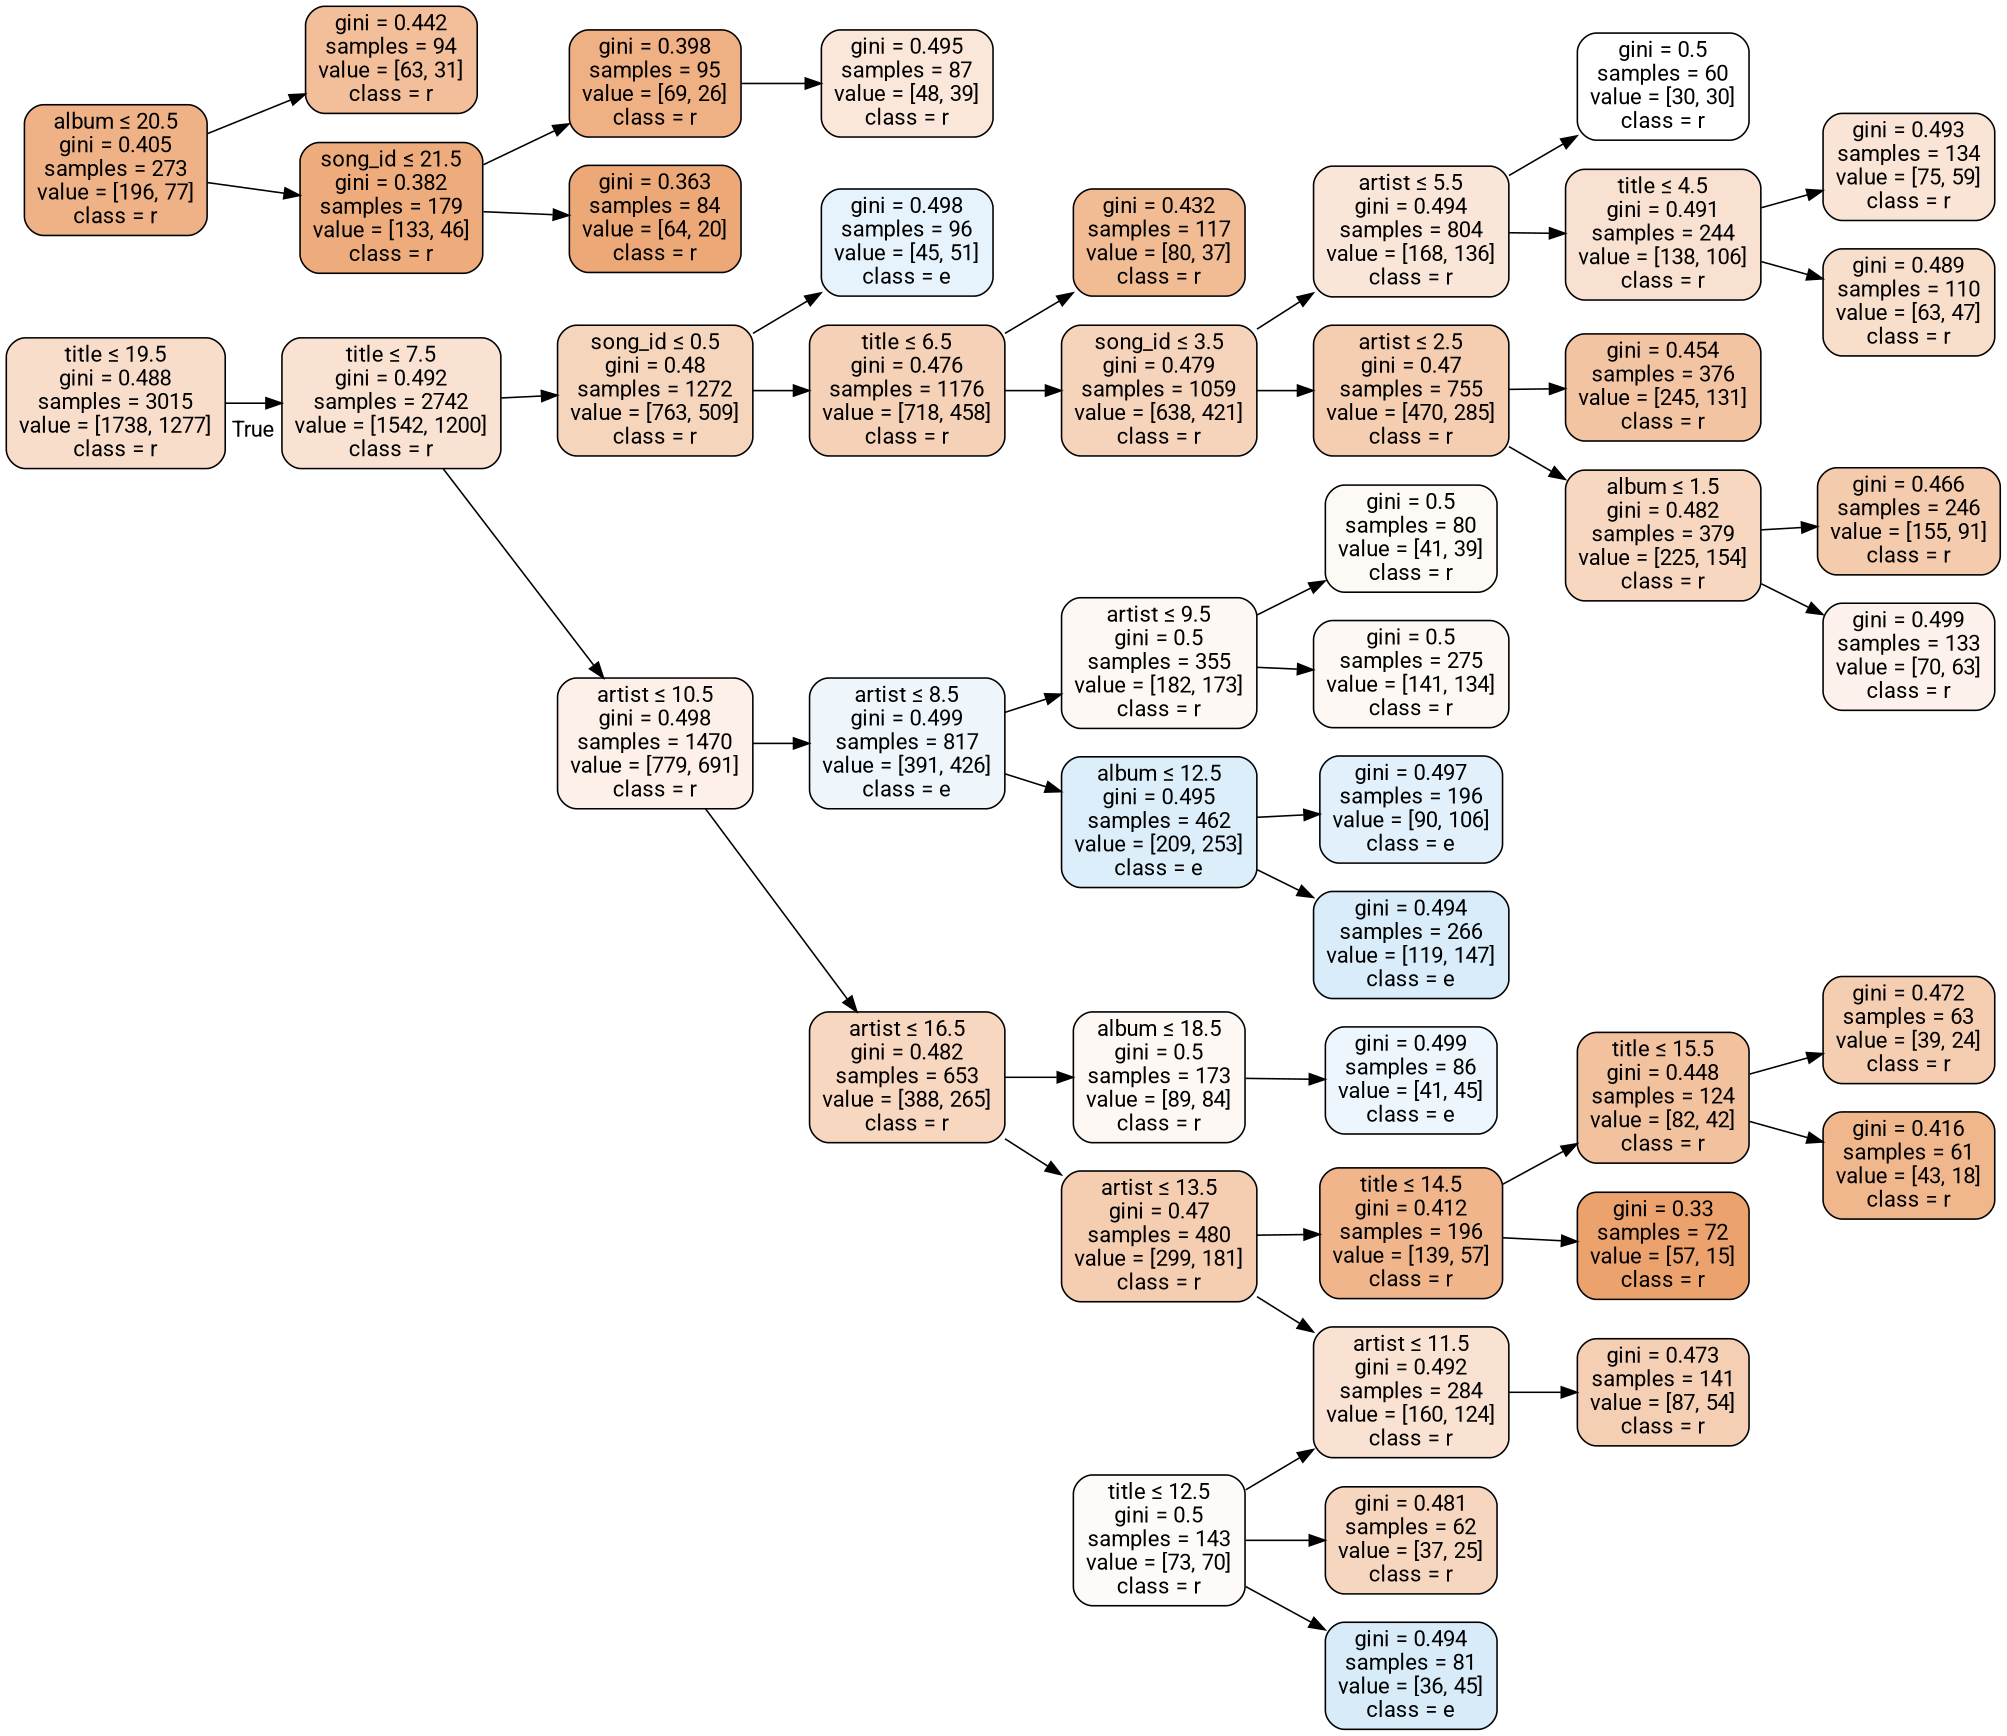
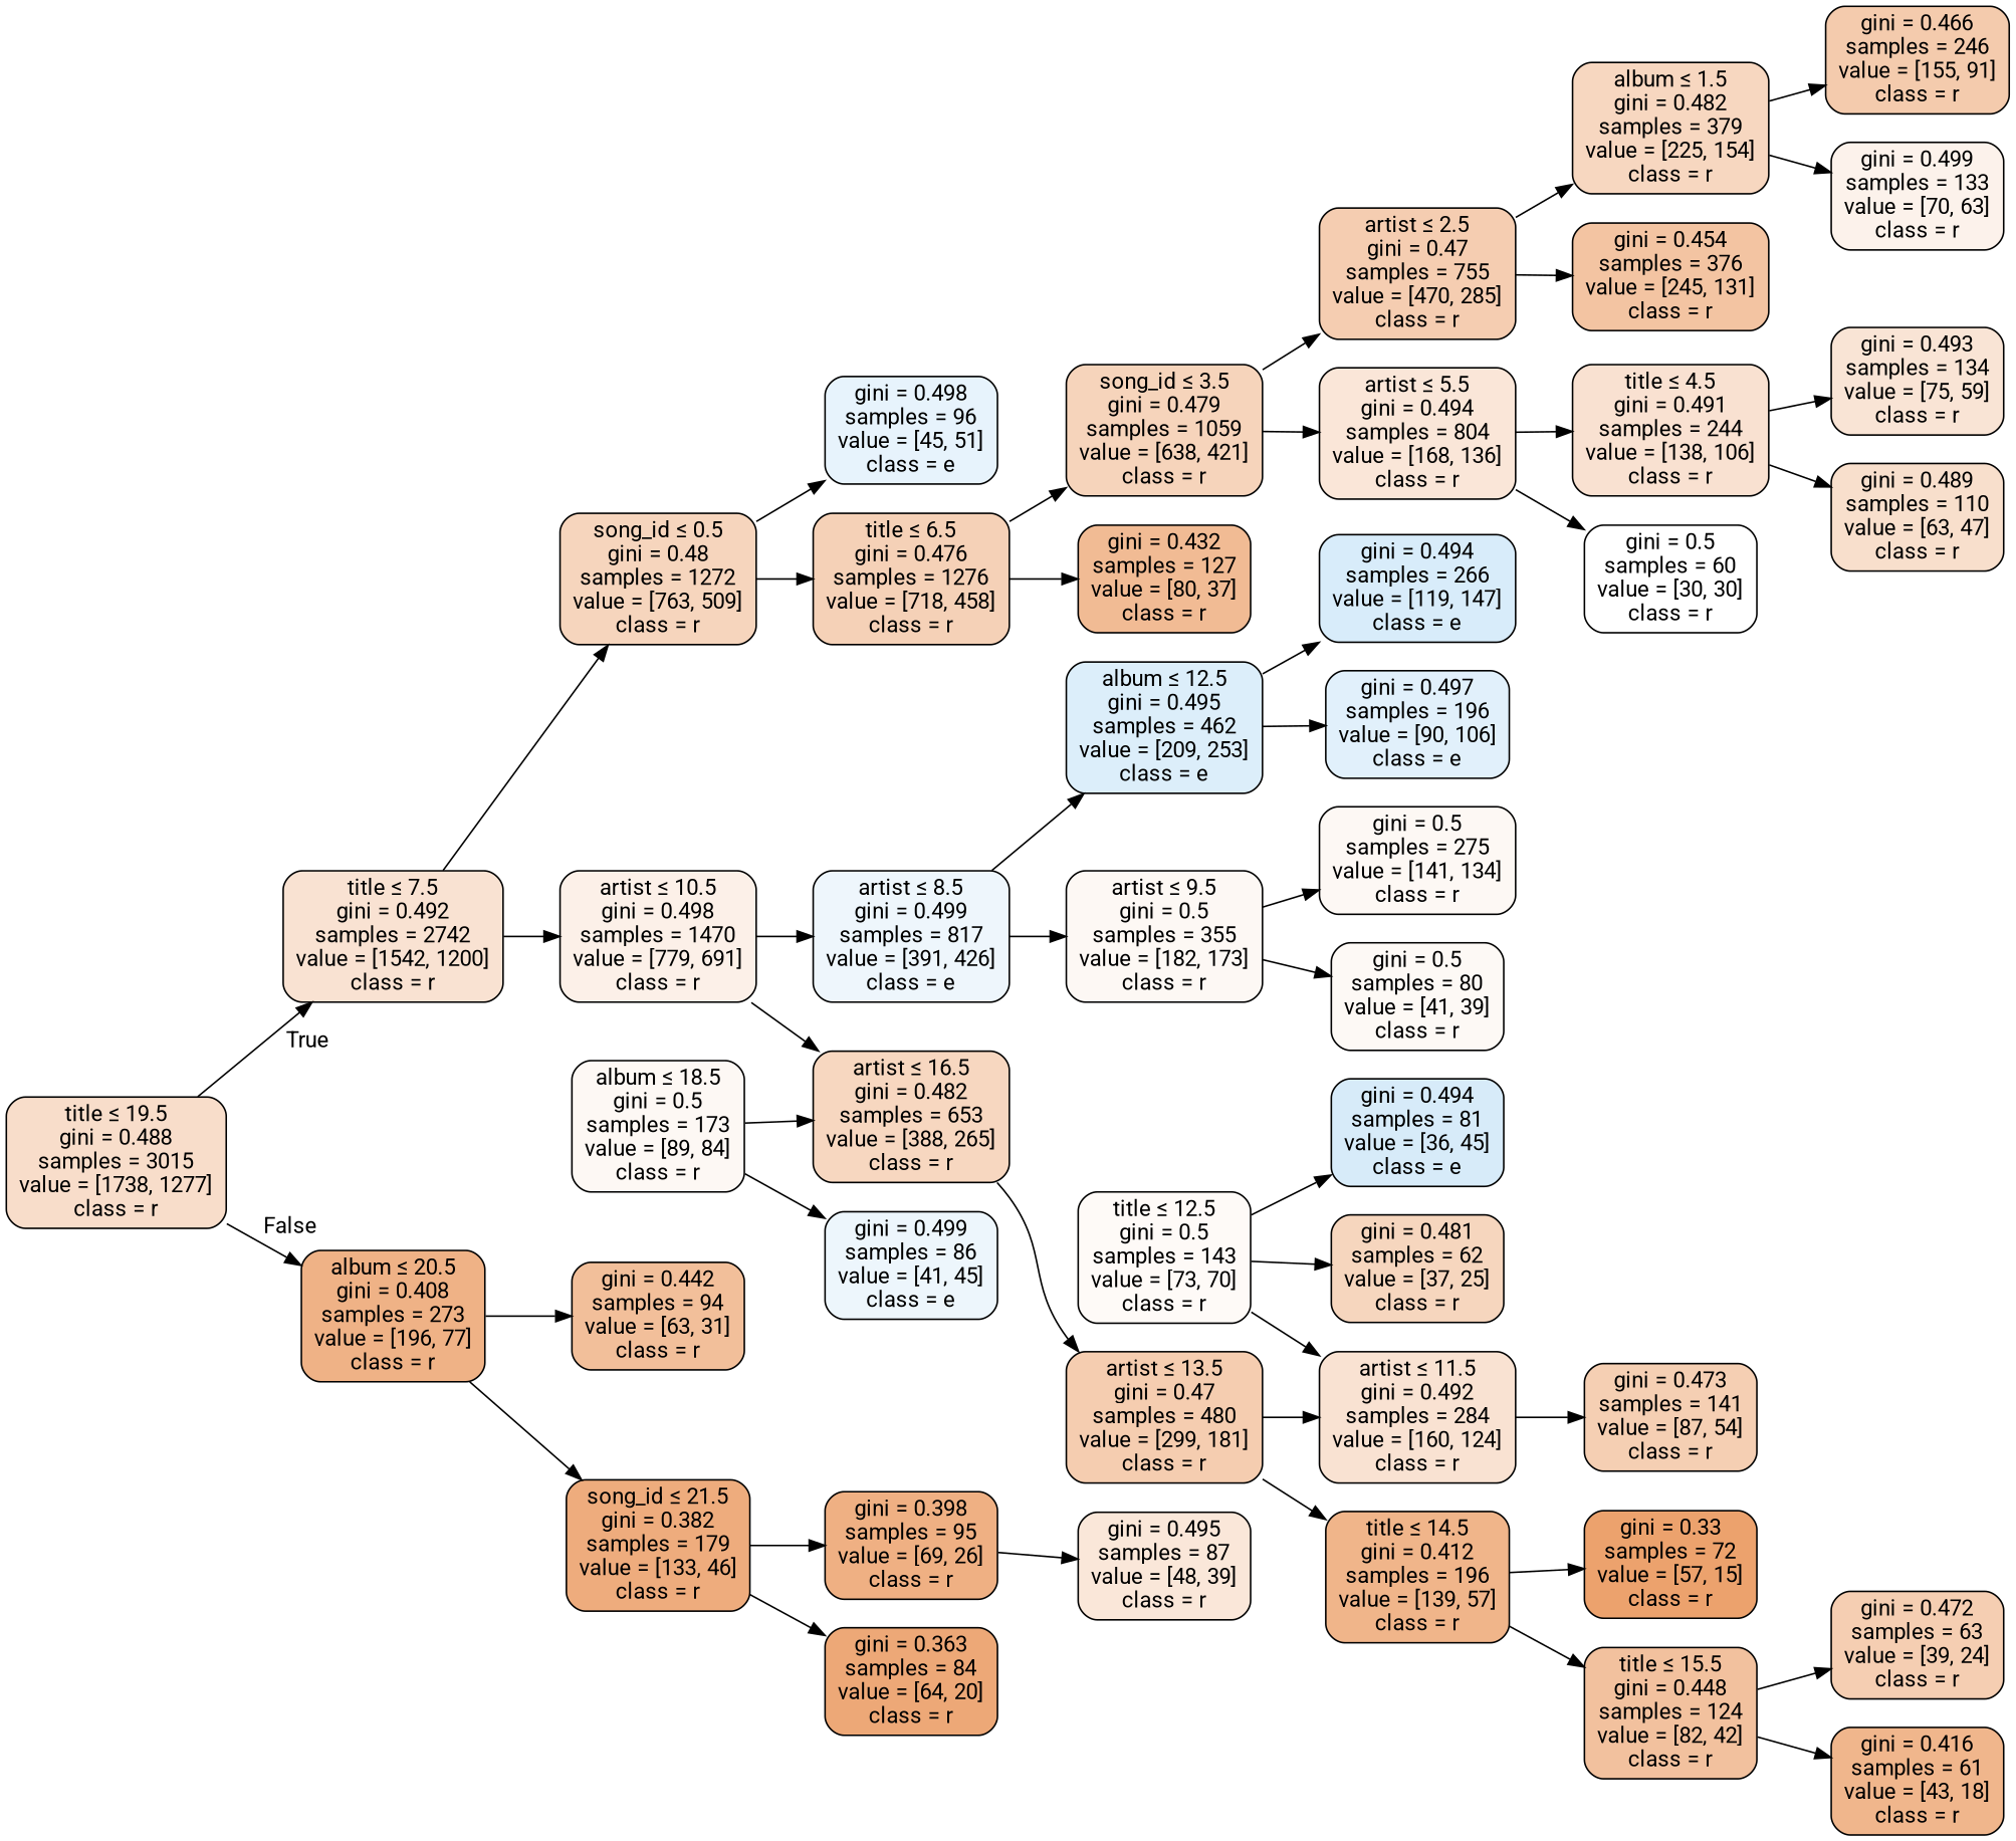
  digraph {
    fontname=Roboto
    rankdir=LR
    node [color=black fillcolor="#e5813939" fontname=Roboto shape=box style="filled, rounded"]
    edge [fontname=Roboto]
    n1 [fillcolor="#e5813944" label=<title &le; 19.5<br/>gini = 0.488<br/>samples = 3015<br/>value = [1738, 1277]<br/>class = r>]
    n2 [label=<title &le; 7.5<br/>gini = 0.492<br/>samples = 2742<br/>value = [1542, 1200]<br/>class = r>]
-   n3 [fillcolor="#e581399b" label=<album &le; 20.5<br/>gini = 0.405<br/>samples = 273<br/>value = [196, 77]<br/>class = r>]
+   n3 [fillcolor="#e581399b" label=<album &le; 20.5<br/>gini = 0.408<br/>samples = 273<br/>value = [196, 77]<br/>class = r>]
    n4 [fillcolor="#e5813955" label=<song_id &le; 0.5<br/>gini = 0.48<br/>samples = 1272<br/>value = [763, 509]<br/>class = r>]
    n5 [fillcolor="#e581391d" label=<artist &le; 10.5<br/>gini = 0.498<br/>samples = 1470<br/>value = [779, 691]<br/>class = r>]
    n6 [fillcolor="#e5813982" label=<gini = 0.442<br/>samples = 94<br/>value = [63, 31]<br/>class = r>]
    n7 [fillcolor="#e58139a7" label=<song_id &le; 21.5<br/>gini = 0.382<br/>samples = 179<br/>value = [133, 46]<br/>class = r>]
    n8 [fillcolor="#399de51e" label=<gini = 0.498<br/>samples = 96<br/>value = [45, 51]<br/>class = e>]
-   n9 [fillcolor="#e581395c" label=<title &le; 6.5<br/>gini = 0.476<br/>samples = 1176<br/>value = [718, 458]<br/>class = r>]
+   n9 [fillcolor="#e581395c" label=<title &le; 6.5<br/>gini = 0.476<br/>samples = 1276<br/>value = [718, 458]<br/>class = r>]
    n10 [fillcolor="#399de515" label=<artist &le; 8.5<br/>gini = 0.499<br/>samples = 817<br/>value = [391, 426]<br/>class = e>]
    n11 [fillcolor="#e5813951" label=<artist &le; 16.5<br/>gini = 0.482<br/>samples = 653<br/>value = [388, 265]<br/>class = r>]
    n12 [fillcolor="#e5813957" label=<song_id &le; 3.5<br/>gini = 0.479<br/>samples = 1059<br/>value = [638, 421]<br/>class = r>]
-   n13 [fillcolor="#e5813989" label=<gini = 0.432<br/>samples = 117<br/>value = [80, 37]<br/>class = r>]
+   n13 [fillcolor="#e5813989" label=<gini = 0.432<br/>samples = 127<br/>value = [80, 37]<br/>class = r>]
    n14 [fillcolor="#e5813964" label=<artist &le; 2.5<br/>gini = 0.47<br/>samples = 755<br/>value = [470, 285]<br/>class = r>]
    n15 [fillcolor="#e5813931" label=<artist &le; 5.5<br/>gini = 0.494<br/>samples = 804<br/>value = [168, 136]<br/>class = r>]
    n16 [fillcolor="#e5813950" label=<album &le; 1.5<br/>gini = 0.482<br/>samples = 379<br/>value = [225, 154]<br/>class = r>]
    n17 [fillcolor="#e5813977" label=<gini = 0.454<br/>samples = 376<br/>value = [245, 131]<br/>class = r>]
    n18 [fillcolor="#e581393b" label=<title &le; 4.5<br/>gini = 0.491<br/>samples = 244<br/>value = [138, 106]<br/>class = r>]
    n19 [fillcolor="#e5813900" label=<gini = 0.5<br/>samples = 60<br/>value = [30, 30]<br/>class = r>]
    n20 [fillcolor="#e5813969" label=<gini = 0.466<br/>samples = 246<br/>value = [155, 91]<br/>class = r>]
    n21 [fillcolor="#e5813919" label=<gini = 0.499<br/>samples = 133<br/>value = [70, 63]<br/>class = r>]
    n22 [fillcolor="#e5813936" label=<gini = 0.493<br/>samples = 134<br/>value = [75, 59]<br/>class = r>]
    n23 [fillcolor="#e5813941" label=<gini = 0.489<br/>samples = 110<br/>value = [63, 47]<br/>class = r>]
    n24 [fillcolor="#399de52c" label=<album &le; 12.5<br/>gini = 0.495<br/>samples = 462<br/>value = [209, 253]<br/>class = e>]
    n25 [fillcolor="#e581390d" label=<artist &le; 9.5<br/>gini = 0.5<br/>samples = 355<br/>value = [182, 173]<br/>class = r>]
    n26 [fillcolor="#e5813965" label=<artist &le; 13.5<br/>gini = 0.47<br/>samples = 480<br/>value = [299, 181]<br/>class = r>]
    n27 [fillcolor="#e581390e" label=<album &le; 18.5<br/>gini = 0.5<br/>samples = 173<br/>value = [89, 84]<br/>class = r>]
    n28 [fillcolor="#399de531" label=<gini = 0.494<br/>samples = 266<br/>value = [119, 147]<br/>class = e>]
    n29 [fillcolor="#399de526" label=<gini = 0.497<br/>samples = 196<br/>value = [90, 106]<br/>class = e>]
    n30 [fillcolor="#e581390d" label=<gini = 0.5<br/>samples = 275<br/>value = [141, 134]<br/>class = r>]
    n31 [fillcolor="#e581390c" label=<gini = 0.5<br/>samples = 80<br/>value = [41, 39]<br/>class = r>]
    n32 [label=<artist &le; 11.5<br/>gini = 0.492<br/>samples = 284<br/>value = [160, 124]<br/>class = r>]
    n33 [fillcolor="#e5813996" label=<title &le; 14.5<br/>gini = 0.412<br/>samples = 196<br/>value = [139, 57]<br/>class = r>]
    n34 [fillcolor="#399de517" label=<gini = 0.499<br/>samples = 86<br/>value = [41, 45]<br/>class = e>]
    n35 [fillcolor="#e5813961" label=<gini = 0.473<br/>samples = 141<br/>value = [87, 54]<br/>class = r>]
    n36 [fillcolor="#e58139bc" label=<gini = 0.33<br/>samples = 72<br/>value = [57, 15]<br/>class = r>]
    n37 [fillcolor="#e581397c" label=<title &le; 15.5<br/>gini = 0.448<br/>samples = 124<br/>value = [82, 42]<br/>class = r>]
    n38 [fillcolor="#e581390a" label=<title &le; 12.5<br/>gini = 0.5<br/>samples = 143<br/>value = [73, 70]<br/>class = r>]
    n39 [fillcolor="#399de533" label=<gini = 0.494<br/>samples = 81<br/>value = [36, 45]<br/>class = e>]
    n40 [fillcolor="#e5813953" label=<gini = 0.481<br/>samples = 62<br/>value = [37, 25]<br/>class = r>]
    n41 [fillcolor="#e5813962" label=<gini = 0.472<br/>samples = 63<br/>value = [39, 24]<br/>class = r>]
    n42 [fillcolor="#e5813994" label=<gini = 0.416<br/>samples = 61<br/>value = [43, 18]<br/>class = r>]
    n43 [fillcolor="#e5813930" label=<gini = 0.495<br/>samples = 87<br/>value = [48, 39]<br/>class = r>]
    n44 [fillcolor="#e581399f" label=<gini = 0.398<br/>samples = 95<br/>value = [69, 26]<br/>class = r>]
    n45 [fillcolor="#e58139af" label=<gini = 0.363<br/>samples = 84<br/>value = [64, 20]<br/>class = r>]
    n1 -> n2 [headlabel=True labelangle=45 labeldistance=2.5]
+   n1 -> n3 [headlabel=False labelangle=-45 labeldistance=2.5]
    n2 -> n4
    n2 -> n5
    n3 -> n6
    n3 -> n7
    n4 -> n8
    n4 -> n9
    n5 -> n10
    n5 -> n11
    n7 -> n44
    n7 -> n45
    n9 -> n12
    n9 -> n13
    n10 -> n24
    n10 -> n25
    n11 -> n26
-   n11 -> n27
+   n27 -> n11
    n12 -> n14
    n12 -> n15
    n14 -> n16
    n14 -> n17
    n15 -> n18
    n15 -> n19
    n16 -> n20
    n16 -> n21
    n18 -> n22
    n18 -> n23
    n24 -> n28
    n24 -> n29
    n25 -> n30
    n25 -> n31
    n26 -> n32
    n26 -> n33
    n27 -> n34
    n32 -> n35
    n33 -> n36
    n33 -> n37
    n37 -> n41
    n37 -> n42
    n38 -> n32
    n38 -> n39
    n38 -> n40
    n44 -> n43
  }
